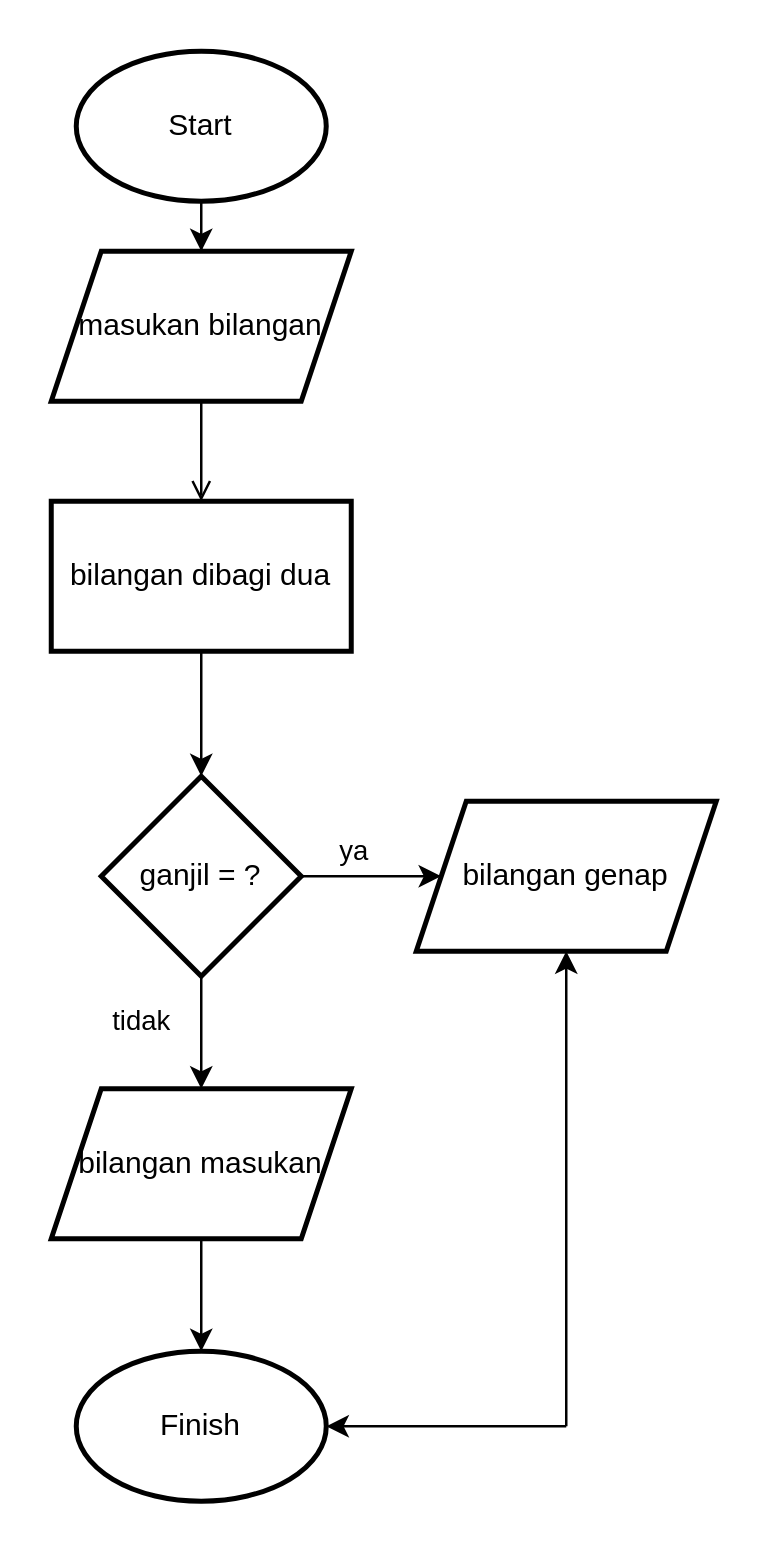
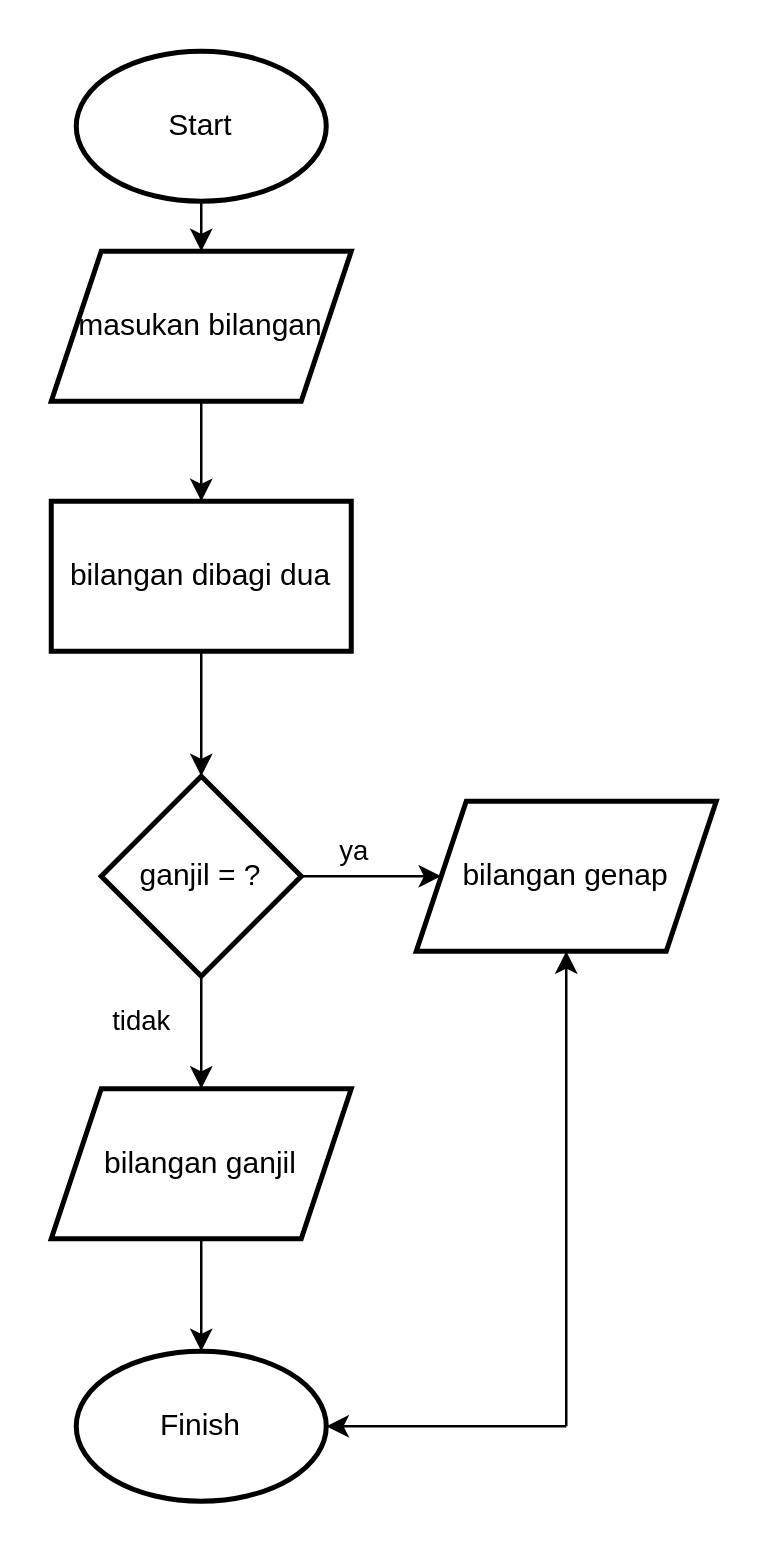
  <mxCell id="0" />
  <mxCell id="1" parent="0" />
  <mxCell id="2" value="" style="edgeStyle=orthogonalEdgeStyle;rounded=0;orthogonalLoop=1;jettySize=auto;html=1;" edge="1" parent="1" source="3" target="5"><mxGeometry relative="1" as="geometry" /></mxCell>
  <mxCell id="3" value="Start" style="strokeWidth=2;html=1;shape=mxgraph.flowchart.start_1;whiteSpace=wrap;" vertex="1" parent="1"><mxGeometry x="30" y="20" width="100" height="60" as="geometry" /></mxCell>
- <mxCell id="4" value="" style="edgeStyle=orthogonalEdgeStyle;rounded=0;orthogonalLoop=1;jettySize=auto;html=1;endArrow=open;" edge="1" parent="1" source="5" target="7"><mxGeometry relative="1" as="geometry" /></mxCell>
+ <mxCell id="4" value="" style="edgeStyle=orthogonalEdgeStyle;rounded=0;orthogonalLoop=1;jettySize=auto;html=1;" edge="1" parent="1" source="5" target="7"><mxGeometry relative="1" as="geometry" /></mxCell>
  <mxCell id="5" value="masukan bilangan" style="shape=parallelogram;perimeter=parallelogramPerimeter;whiteSpace=wrap;html=1;fixedSize=1;strokeWidth=2;" vertex="1" parent="1"><mxGeometry x="20" y="100" width="120" height="60" as="geometry" /></mxCell>
  <mxCell id="6" value="" style="edgeStyle=orthogonalEdgeStyle;rounded=0;orthogonalLoop=1;jettySize=auto;html=1;" edge="1" parent="1" source="7" target="10"><mxGeometry relative="1" as="geometry" /></mxCell>
  <mxCell id="7" value="bilangan dibagi dua" style="whiteSpace=wrap;html=1;strokeWidth=2;" vertex="1" parent="1"><mxGeometry x="20" y="200" width="120" height="60" as="geometry" /></mxCell>
  <mxCell id="8" value="ya" style="edgeStyle=orthogonalEdgeStyle;rounded=0;orthogonalLoop=1;jettySize=auto;html=1;" edge="1" parent="1" source="10" target="11"><mxGeometry x="-0.257" y="10" relative="1" as="geometry"><mxPoint as="offset" /></mxGeometry></mxCell>
  <mxCell id="9" value="tidak" style="edgeStyle=orthogonalEdgeStyle;rounded=0;orthogonalLoop=1;jettySize=auto;html=1;" edge="1" parent="1" source="10" target="13"><mxGeometry x="-0.2" y="-24" relative="1" as="geometry"><mxPoint as="offset" /></mxGeometry></mxCell>
  <mxCell id="10" value="ganjil = ?" style="rhombus;whiteSpace=wrap;html=1;strokeWidth=2;" vertex="1" parent="1"><mxGeometry x="40" y="310" width="80" height="80" as="geometry" /></mxCell>
  <mxCell id="11" value="bilangan genap" style="shape=parallelogram;perimeter=parallelogramPerimeter;whiteSpace=wrap;html=1;fixedSize=1;strokeWidth=2;" vertex="1" parent="1"><mxGeometry x="166" y="320" width="120" height="60" as="geometry" /></mxCell>
  <mxCell id="12" value="" style="edgeStyle=orthogonalEdgeStyle;rounded=0;orthogonalLoop=1;jettySize=auto;html=1;" edge="1" parent="1" source="13" target="14"><mxGeometry relative="1" as="geometry" /></mxCell>
- <mxCell id="13" value="bilangan masukan" style="shape=parallelogram;perimeter=parallelogramPerimeter;whiteSpace=wrap;html=1;fixedSize=1;strokeWidth=2;" vertex="1" parent="1"><mxGeometry x="20" y="435" width="120" height="60" as="geometry" /></mxCell>
+ <mxCell id="13" value="bilangan ganjil" style="shape=parallelogram;perimeter=parallelogramPerimeter;whiteSpace=wrap;html=1;fixedSize=1;strokeWidth=2;" vertex="1" parent="1"><mxGeometry x="20" y="435" width="120" height="60" as="geometry" /></mxCell>
  <mxCell id="14" value="Finish" style="strokeWidth=2;html=1;shape=mxgraph.flowchart.start_1;whiteSpace=wrap;" vertex="1" parent="1"><mxGeometry x="30" y="540" width="100" height="60" as="geometry" /></mxCell>
  <mxCell id="15" value="" style="edgeStyle=orthogonalEdgeStyle;rounded=0;orthogonalLoop=1;jettySize=auto;html=1;" edge="1" parent="1" target="11"><mxGeometry relative="1" as="geometry"><mxPoint x="226" y="570" as="sourcePoint" /><Array as="points"><mxPoint x="226" y="520" /><mxPoint x="226" y="520" /></Array></mxGeometry></mxCell>
  <mxCell id="16" value="" style="edgeStyle=orthogonalEdgeStyle;rounded=0;orthogonalLoop=1;jettySize=auto;html=1;" edge="1" parent="1" target="14"><mxGeometry relative="1" as="geometry"><mxPoint x="226" y="570" as="sourcePoint" /><Array as="points"><mxPoint x="226" y="570" /></Array></mxGeometry></mxCell>
